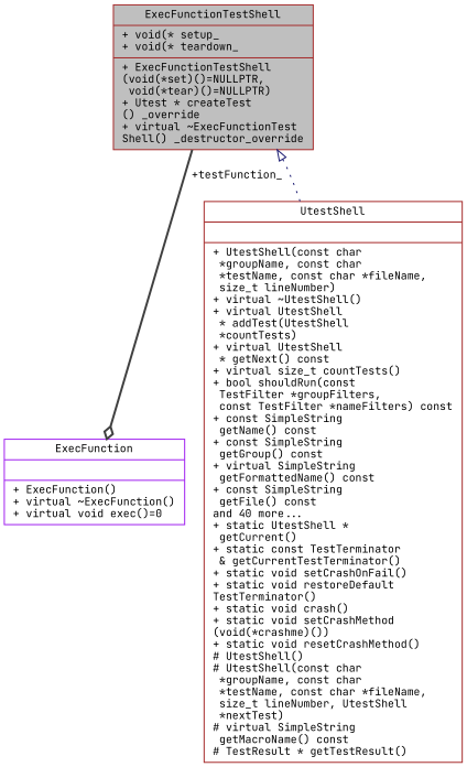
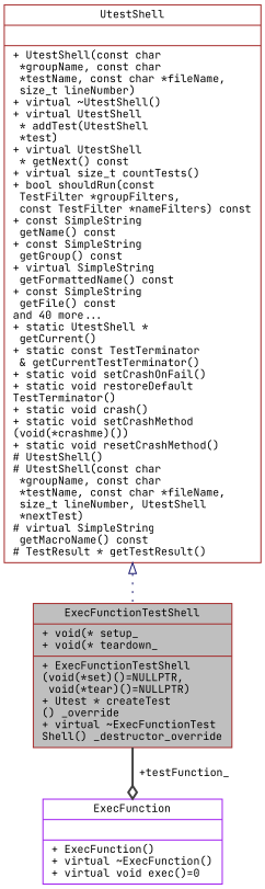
  digraph {
    fontname="JetBrains Mono"
    node [color=brown fillcolor=white fontname="JetBrains Mono" fontsize=10 shape=record style=filled]
    edge [fontname="JetBrains Mono" fontsize=10 labelfontname=Helvetica labelfontsize=10]
    n1 [fillcolor=grey75 fontcolor=black height=0.2 label="{ExecFunctionTestShell\n|+ void(* setup_\l+ void(* teardown_\l|+  ExecFunctionTestShell\l(void(*set)()=NULLPTR,\l void(*tear)()=NULLPTR)\l+ Utest * createTest\l() _override\l+ virtual ~ExecFunctionTest\lShell() _destructor_override\l}" width=0.4]
    n2 [color=purple height=0.2 label="{ExecFunction\n||+  ExecFunction()\l+ virtual ~ExecFunction()\l+ virtual void exec()=0\l}" width=0.4]
-   n3 [height=0.2 label="{UtestShell\n||+  UtestShell(const char\l *groupName, const char\l *testName, const char *fileName,\l size_t lineNumber)\l+ virtual ~UtestShell()\l+ virtual UtestShell\l * addTest(UtestShell\l *countTests)\l+ virtual UtestShell\l * getNext() const\l+ virtual size_t countTests()\l+ bool shouldRun(const\l TestFilter *groupFilters,\l const TestFilter *nameFilters) const\l+ const SimpleString\l getName() const\l+ const SimpleString\l getGroup() const\l+ virtual SimpleString\l getFormattedName() const\l+ const SimpleString\l getFile() const\land 40 more...\l+ static UtestShell *\l getCurrent()\l+ static const TestTerminator\l & getCurrentTestTerminator()\l+ static void setCrashOnFail()\l+ static void restoreDefault\lTestTerminator()\l+ static void crash()\l+ static void setCrashMethod\l(void(*crashme)())\l+ static void resetCrashMethod()\l#  UtestShell()\l#  UtestShell(const char\l *groupName, const char\l *testName, const char *fileName,\l size_t lineNumber, UtestShell\l *nextTest)\l# virtual SimpleString\l getMacroName() const\l# TestResult * getTestResult()\l}" width=0.4]
+   n3 [height=0.2 label="{UtestShell\n||+  UtestShell(const char\l *groupName, const char\l *testName, const char *fileName,\l size_t lineNumber)\l+ virtual ~UtestShell()\l+ virtual UtestShell\l * addTest(UtestShell\l *test)\l+ virtual UtestShell\l * getNext() const\l+ virtual size_t countTests()\l+ bool shouldRun(const\l TestFilter *groupFilters,\l const TestFilter *nameFilters) const\l+ const SimpleString\l getName() const\l+ const SimpleString\l getGroup() const\l+ virtual SimpleString\l getFormattedName() const\l+ const SimpleString\l getFile() const\land 40 more...\l+ static UtestShell *\l getCurrent()\l+ static const TestTerminator\l & getCurrentTestTerminator()\l+ static void setCrashOnFail()\l+ static void restoreDefault\lTestTerminator()\l+ static void crash()\l+ static void setCrashMethod\l(void(*crashme)())\l+ static void resetCrashMethod()\l#  UtestShell()\l#  UtestShell(const char\l *groupName, const char\l *testName, const char *fileName,\l size_t lineNumber, UtestShell\l *nextTest)\l# virtual SimpleString\l getMacroName() const\l# TestResult * getTestResult()\l}" width=0.4]
    n1 -> n2 [arrowhead=odiamond color=grey25 label=" +testFunction_" style=bold]
-   n1 -> n3 [arrowtail=onormal color=midnightblue dir=back style=dotted]
+   n3 -> n1 [arrowtail=onormal color=midnightblue dir=back style=dotted]
  }
